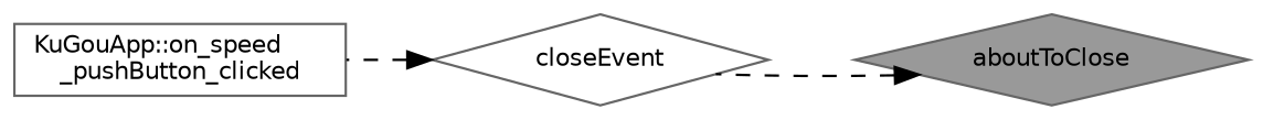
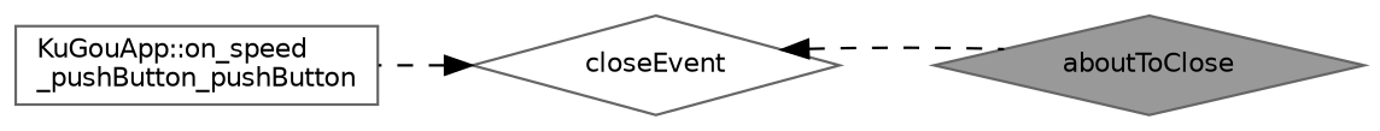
  digraph {
    rankdir=RL
    node [color=grey40 fillcolor=white fontname=Helvetica fontsize=10 shape=diamond style=filled]
    edge [color=black dir=back fontname=Helvetica fontsize=10 labelfontname=Helvetica labelfontsize=10 style=dashed]
    n1 [color=gray40 fillcolor=grey60 fontcolor=black height=0.2 label=aboutToClose width=0.4]
    n2 [height=0.2 label=closeEvent width=0.4]
-   n3 [height=0.2 label="KuGouApp::on_speed\l_pushButton_clicked" shape=box width=0.4]
-   n1 -> n2
+   n3 [height=0.2 label="KuGouApp::on_speed\l_pushButton_pushButton" shape=box width=0.4]
+   n2 -> n1
    n2 -> n3
  }
